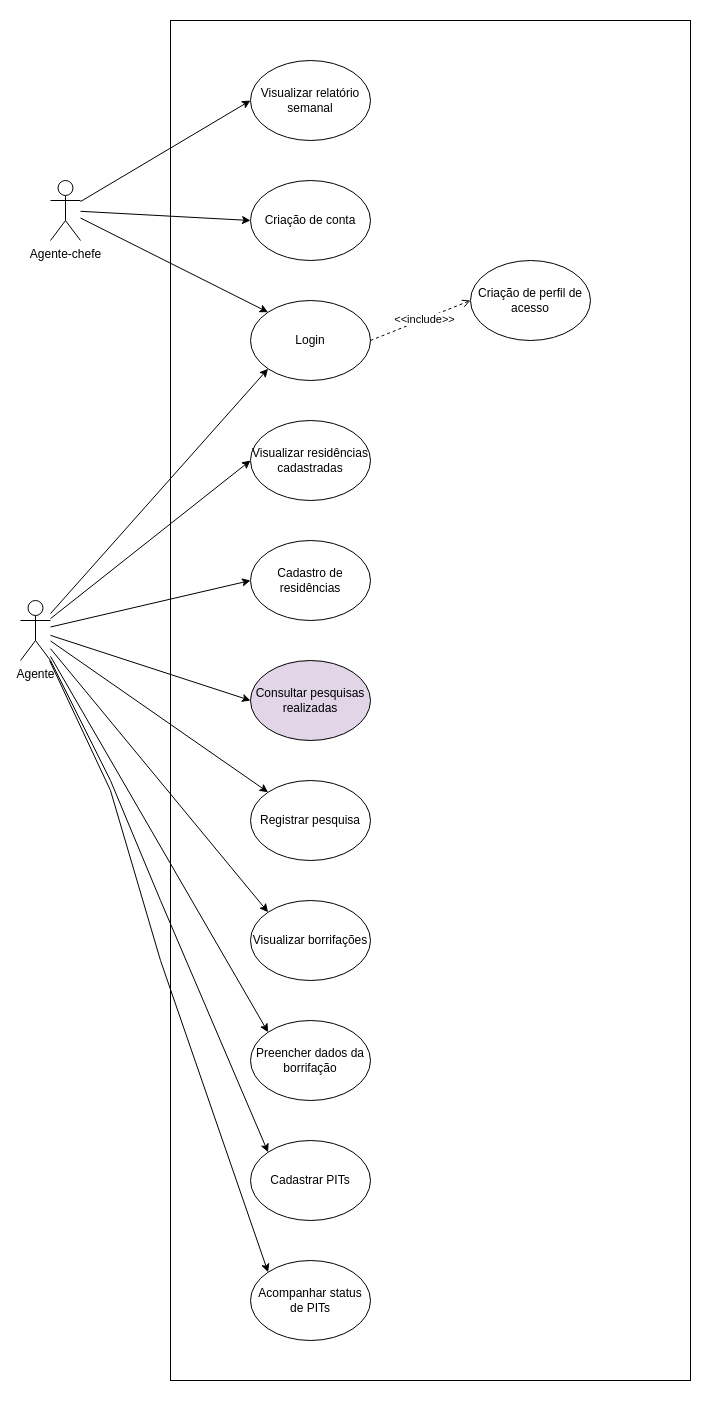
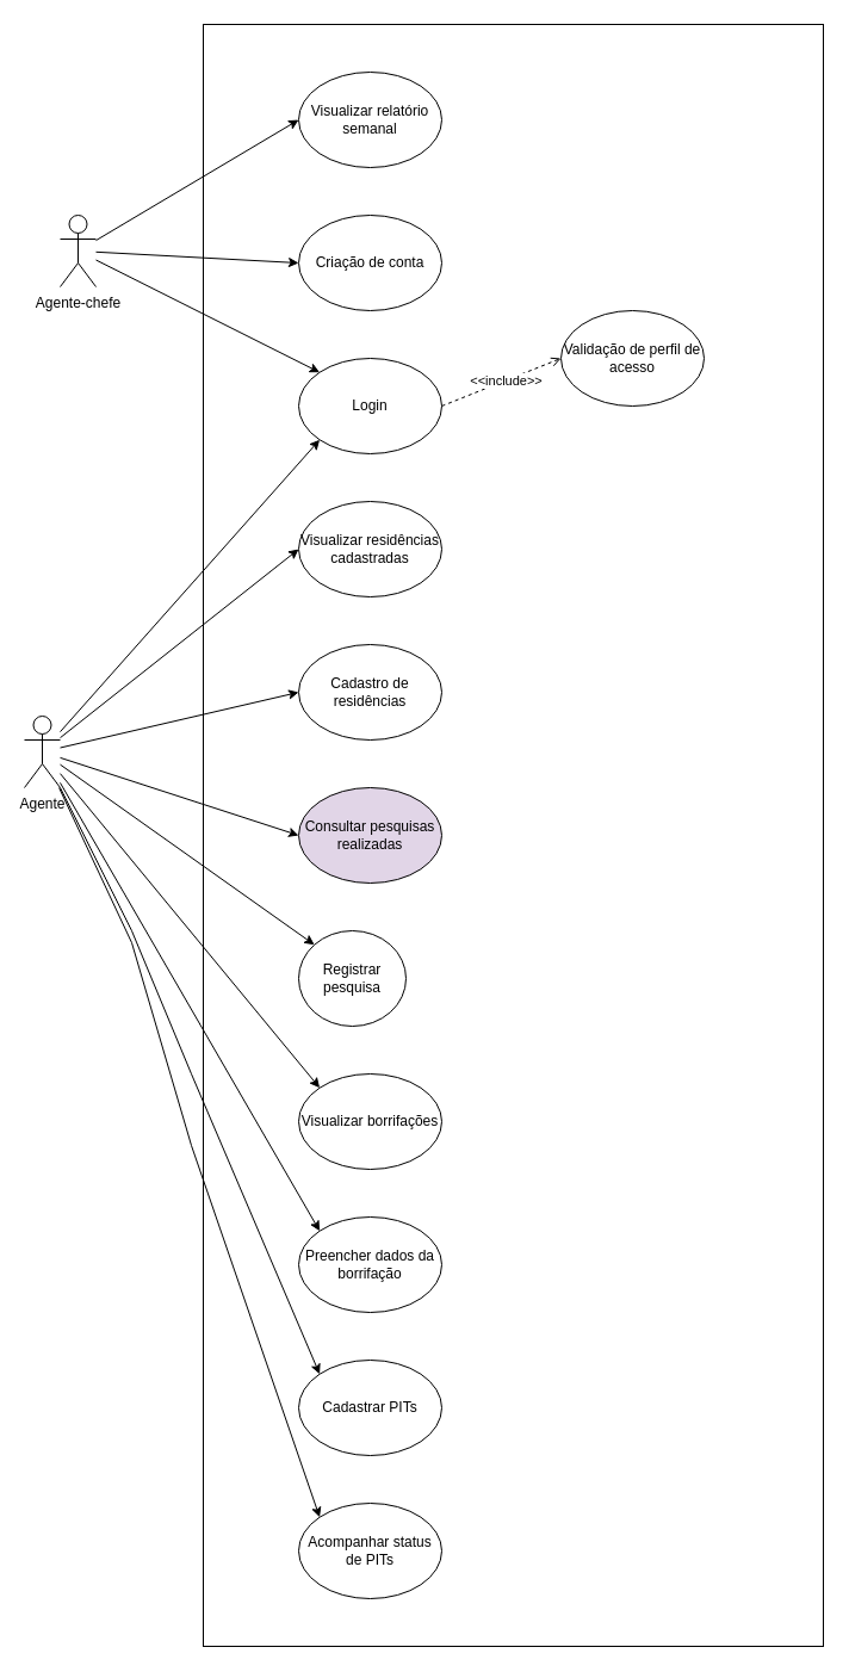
  <mxCell id="0" />
  <mxCell id="1" parent="0" />
  <mxCell id="2" value="Agente" style="shape=umlActor;verticalLabelPosition=bottom;verticalAlign=top;html=1;outlineConnect=0;" vertex="1" parent="1"><mxGeometry x="20" y="600" width="30" height="60" as="geometry" /></mxCell>
  <mxCell id="3" value="Agente-chefe" style="shape=umlActor;verticalLabelPosition=bottom;verticalAlign=top;html=1;outlineConnect=0;" vertex="1" parent="1"><mxGeometry x="50" y="180" width="30" height="60" as="geometry" /></mxCell>
  <mxCell id="4" value="" style="rounded=0;whiteSpace=wrap;html=1;fillColor=none;" vertex="1" parent="1"><mxGeometry x="170" y="20" width="520" height="1360" as="geometry" /></mxCell>
  <mxCell id="5" value="Login" style="ellipse;whiteSpace=wrap;html=1;" vertex="1" parent="1"><mxGeometry x="250" y="300" width="120" height="80" as="geometry" /></mxCell>
  <mxCell id="6" value="Criação de conta" style="ellipse;whiteSpace=wrap;html=1;" vertex="1" parent="1"><mxGeometry x="250" y="180" width="120" height="80" as="geometry" /></mxCell>
- <mxCell id="7" value="Criação de perfil de acesso" style="ellipse;whiteSpace=wrap;html=1;" vertex="1" parent="1"><mxGeometry x="470" y="260" width="120" height="80" as="geometry" /></mxCell>
+ <mxCell id="7" value="Validação de perfil de acesso" style="ellipse;whiteSpace=wrap;html=1;" vertex="1" parent="1"><mxGeometry x="470" y="260" width="120" height="80" as="geometry" /></mxCell>
  <mxCell id="8" value="Visualizar residências cadastradas" style="ellipse;whiteSpace=wrap;html=1;" vertex="1" parent="1"><mxGeometry x="250" y="420" width="120" height="80" as="geometry" /></mxCell>
  <mxCell id="9" value="Cadastro de residências" style="ellipse;whiteSpace=wrap;html=1;" vertex="1" parent="1"><mxGeometry x="250" y="540" width="120" height="80" as="geometry" /></mxCell>
  <mxCell id="10" value="Consultar pesquisas realizadas" style="ellipse;whiteSpace=wrap;html=1;fillColor=#e1d5e7;" vertex="1" parent="1"><mxGeometry x="250" y="660" width="120" height="80" as="geometry" /></mxCell>
- <mxCell id="11" value="Registrar pesquisa" style="ellipse;whiteSpace=wrap;html=1;" vertex="1" parent="1"><mxGeometry x="250" y="780" width="120" height="80" as="geometry" /></mxCell>
+ <mxCell id="11" value="Registrar pesquisa" style="ellipse;whiteSpace=wrap;html=1;" vertex="1" parent="1"><mxGeometry x="250" y="780" width="90" height="80" as="geometry" /></mxCell>
  <mxCell id="12" value="Visualizar borrifações" style="ellipse;whiteSpace=wrap;html=1;" vertex="1" parent="1"><mxGeometry x="250" y="900" width="120" height="80" as="geometry" /></mxCell>
  <mxCell id="13" value="Preencher dados da borrifação" style="ellipse;whiteSpace=wrap;html=1;" vertex="1" parent="1"><mxGeometry x="250" y="1020" width="120" height="80" as="geometry" /></mxCell>
  <mxCell id="14" value="Cadastrar PITs" style="ellipse;whiteSpace=wrap;html=1;" vertex="1" parent="1"><mxGeometry x="250" y="1140" width="120" height="80" as="geometry" /></mxCell>
  <mxCell id="15" value="Acompanhar status de PITs" style="ellipse;whiteSpace=wrap;html=1;" vertex="1" parent="1"><mxGeometry x="250" y="1260" width="120" height="80" as="geometry" /></mxCell>
  <mxCell id="16" value="Visualizar relatório semanal" style="ellipse;whiteSpace=wrap;html=1;" vertex="1" parent="1"><mxGeometry x="250" y="60" width="120" height="80" as="geometry" /></mxCell>
  <mxCell id="17" value="" style="endArrow=classic;html=1;rounded=0;entryX=0;entryY=1;entryDx=0;entryDy=0;" edge="1" parent="1" source="2" target="5"><mxGeometry width="50" height="50" relative="1" as="geometry"><mxPoint x="100" y="430" as="sourcePoint" /><mxPoint x="150" y="380" as="targetPoint" /></mxGeometry></mxCell>
  <mxCell id="18" value="" style="endArrow=classic;html=1;rounded=0;entryX=0;entryY=0;entryDx=0;entryDy=0;" edge="1" parent="1" source="3" target="5"><mxGeometry width="50" height="50" relative="1" as="geometry"><mxPoint x="90" y="540" as="sourcePoint" /><mxPoint x="140" y="490" as="targetPoint" /></mxGeometry></mxCell>
  <mxCell id="19" value="" style="endArrow=classic;html=1;rounded=0;entryX=0;entryY=0.5;entryDx=0;entryDy=0;" edge="1" parent="1" source="2" target="8"><mxGeometry width="50" height="50" relative="1" as="geometry"><mxPoint x="190" y="340" as="sourcePoint" /><mxPoint x="240" y="290" as="targetPoint" /></mxGeometry></mxCell>
  <mxCell id="20" value="" style="endArrow=classic;html=1;rounded=0;entryX=0;entryY=0.5;entryDx=0;entryDy=0;" edge="1" parent="1" source="3" target="6"><mxGeometry width="50" height="50" relative="1" as="geometry"><mxPoint x="190" y="340" as="sourcePoint" /><mxPoint x="240" y="290" as="targetPoint" /></mxGeometry></mxCell>
  <mxCell id="21" value="" style="endArrow=classic;html=1;rounded=0;entryX=0;entryY=0.5;entryDx=0;entryDy=0;" edge="1" parent="1" source="2" target="9"><mxGeometry width="50" height="50" relative="1" as="geometry"><mxPoint x="190" y="340" as="sourcePoint" /><mxPoint x="240" y="290" as="targetPoint" /></mxGeometry></mxCell>
  <mxCell id="22" value="" style="endArrow=classic;html=1;rounded=0;entryX=0;entryY=0.5;entryDx=0;entryDy=0;" edge="1" parent="1" source="2" target="10"><mxGeometry width="50" height="50" relative="1" as="geometry"><mxPoint x="110" y="550" as="sourcePoint" /><mxPoint x="160" y="500" as="targetPoint" /></mxGeometry></mxCell>
  <mxCell id="23" value="" style="endArrow=classic;html=1;rounded=0;entryX=0;entryY=0;entryDx=0;entryDy=0;" edge="1" parent="1" source="2" target="11"><mxGeometry width="50" height="50" relative="1" as="geometry"><mxPoint x="120" y="640" as="sourcePoint" /><mxPoint x="160" y="620" as="targetPoint" /></mxGeometry></mxCell>
  <mxCell id="24" value="" style="endArrow=classic;html=1;rounded=0;entryX=0;entryY=0;entryDx=0;entryDy=0;" edge="1" parent="1" source="2" target="12"><mxGeometry width="50" height="50" relative="1" as="geometry"><mxPoint x="110" y="710" as="sourcePoint" /><mxPoint x="160" y="660" as="targetPoint" /></mxGeometry></mxCell>
  <mxCell id="25" value="" style="endArrow=classic;html=1;rounded=0;entryX=0;entryY=0;entryDx=0;entryDy=0;" edge="1" parent="1" source="2" target="13"><mxGeometry width="50" height="50" relative="1" as="geometry"><mxPoint x="100" y="740" as="sourcePoint" /><mxPoint x="130" y="810" as="targetPoint" /></mxGeometry></mxCell>
  <mxCell id="26" value="" style="endArrow=classic;html=1;rounded=0;entryX=0;entryY=0.5;entryDx=0;entryDy=0;" edge="1" parent="1" source="3" target="16"><mxGeometry width="50" height="50" relative="1" as="geometry"><mxPoint x="140" y="170" as="sourcePoint" /><mxPoint x="190" y="120" as="targetPoint" /></mxGeometry></mxCell>
  <mxCell id="27" value="" style="endArrow=classic;html=1;rounded=0;entryX=0;entryY=0;entryDx=0;entryDy=0;" edge="1" parent="1" source="2" target="14"><mxGeometry width="50" height="50" relative="1" as="geometry"><mxPoint x="190" y="1040" as="sourcePoint" /><mxPoint x="240" y="990" as="targetPoint" /><Array as="points"><mxPoint x="110" y="780" /><mxPoint x="160" y="900" /></Array></mxGeometry></mxCell>
  <mxCell id="28" value="" style="endArrow=classic;html=1;rounded=0;entryX=0;entryY=0;entryDx=0;entryDy=0;" edge="1" parent="1" source="2" target="15"><mxGeometry width="50" height="50" relative="1" as="geometry"><mxPoint x="120" y="1040" as="sourcePoint" /><mxPoint x="170" y="990" as="targetPoint" /><Array as="points"><mxPoint x="110" y="790" /><mxPoint x="160" y="960" /></Array></mxGeometry></mxCell>
  <mxCell id="29" value="" style="endArrow=open;html=1;rounded=0;exitX=1;exitY=0.5;exitDx=0;exitDy=0;entryX=0;entryY=0.5;entryDx=0;entryDy=0;dashed=1;endFill=0;" edge="1" parent="1" source="5" target="7"><mxGeometry width="50" height="50" relative="1" as="geometry"><mxPoint x="390" y="340" as="sourcePoint" /><mxPoint x="440" y="290" as="targetPoint" /></mxGeometry></mxCell>
  <mxCell id="30" value="&amp;lt;&amp;lt;include&amp;gt;&amp;gt;" style="edgeLabel;html=1;align=center;verticalAlign=middle;resizable=0;points=[];" vertex="1" connectable="0" parent="29"><mxGeometry x="0.083" relative="1" as="geometry"><mxPoint as="offset" /></mxGeometry></mxCell>
